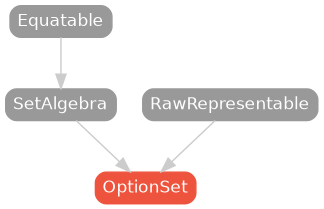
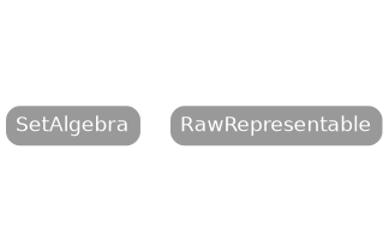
  strict digraph {
    node [color="#999999" fillcolor="#999999" fontcolor=white fontname=Helvetica fontsize=12 margin="0.07,0.05" shape=box style="filled,rounded"]
    edge [color="#cccccc"]
-   Equatable [height=0.3]
    SetAlgebra [height=0.3]
-   OptionSet [color="#ee543d" fillcolor="#ee543d" height=0.3]
    RawRepresentable [height=0.3]
    subgraph sub_1 {
      rank=max
    }
-   Equatable -> SetAlgebra
-   SetAlgebra -> OptionSet
-   RawRepresentable -> OptionSet
  }
